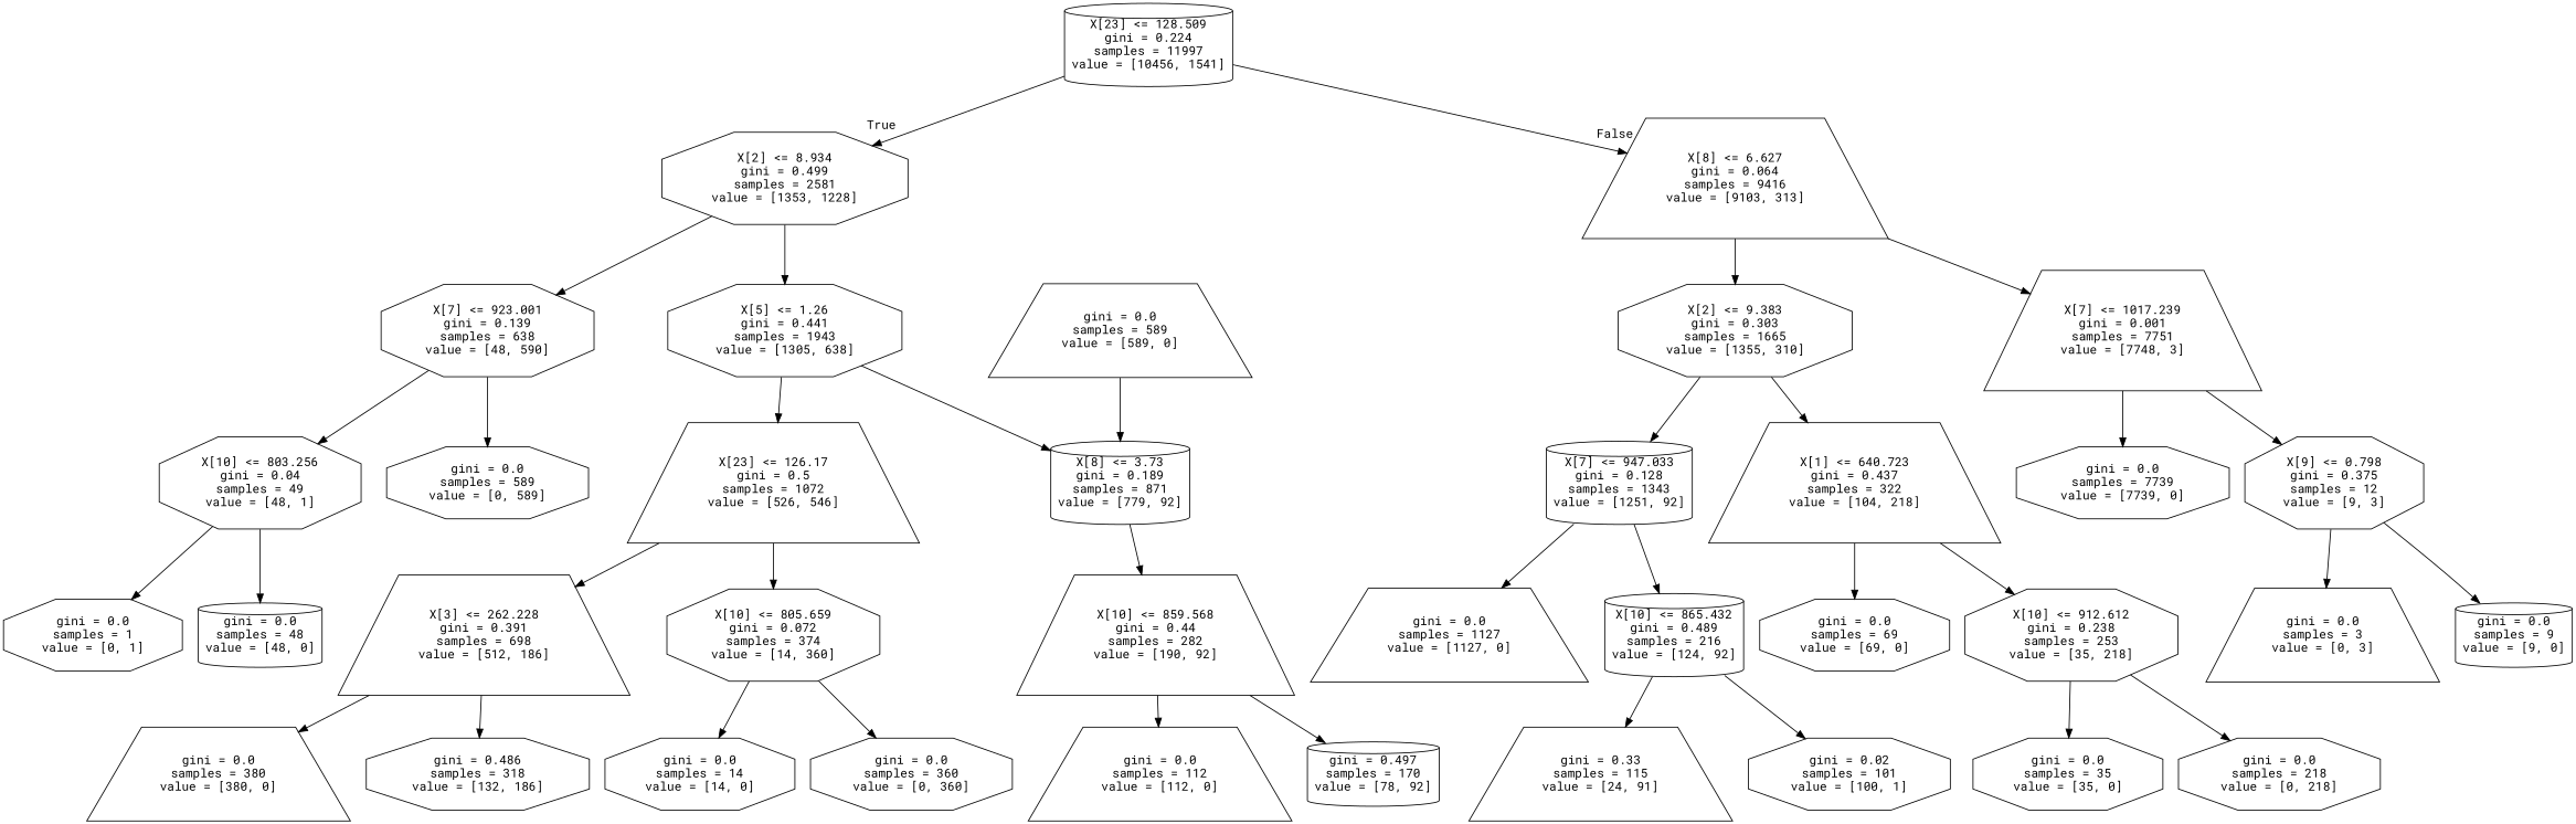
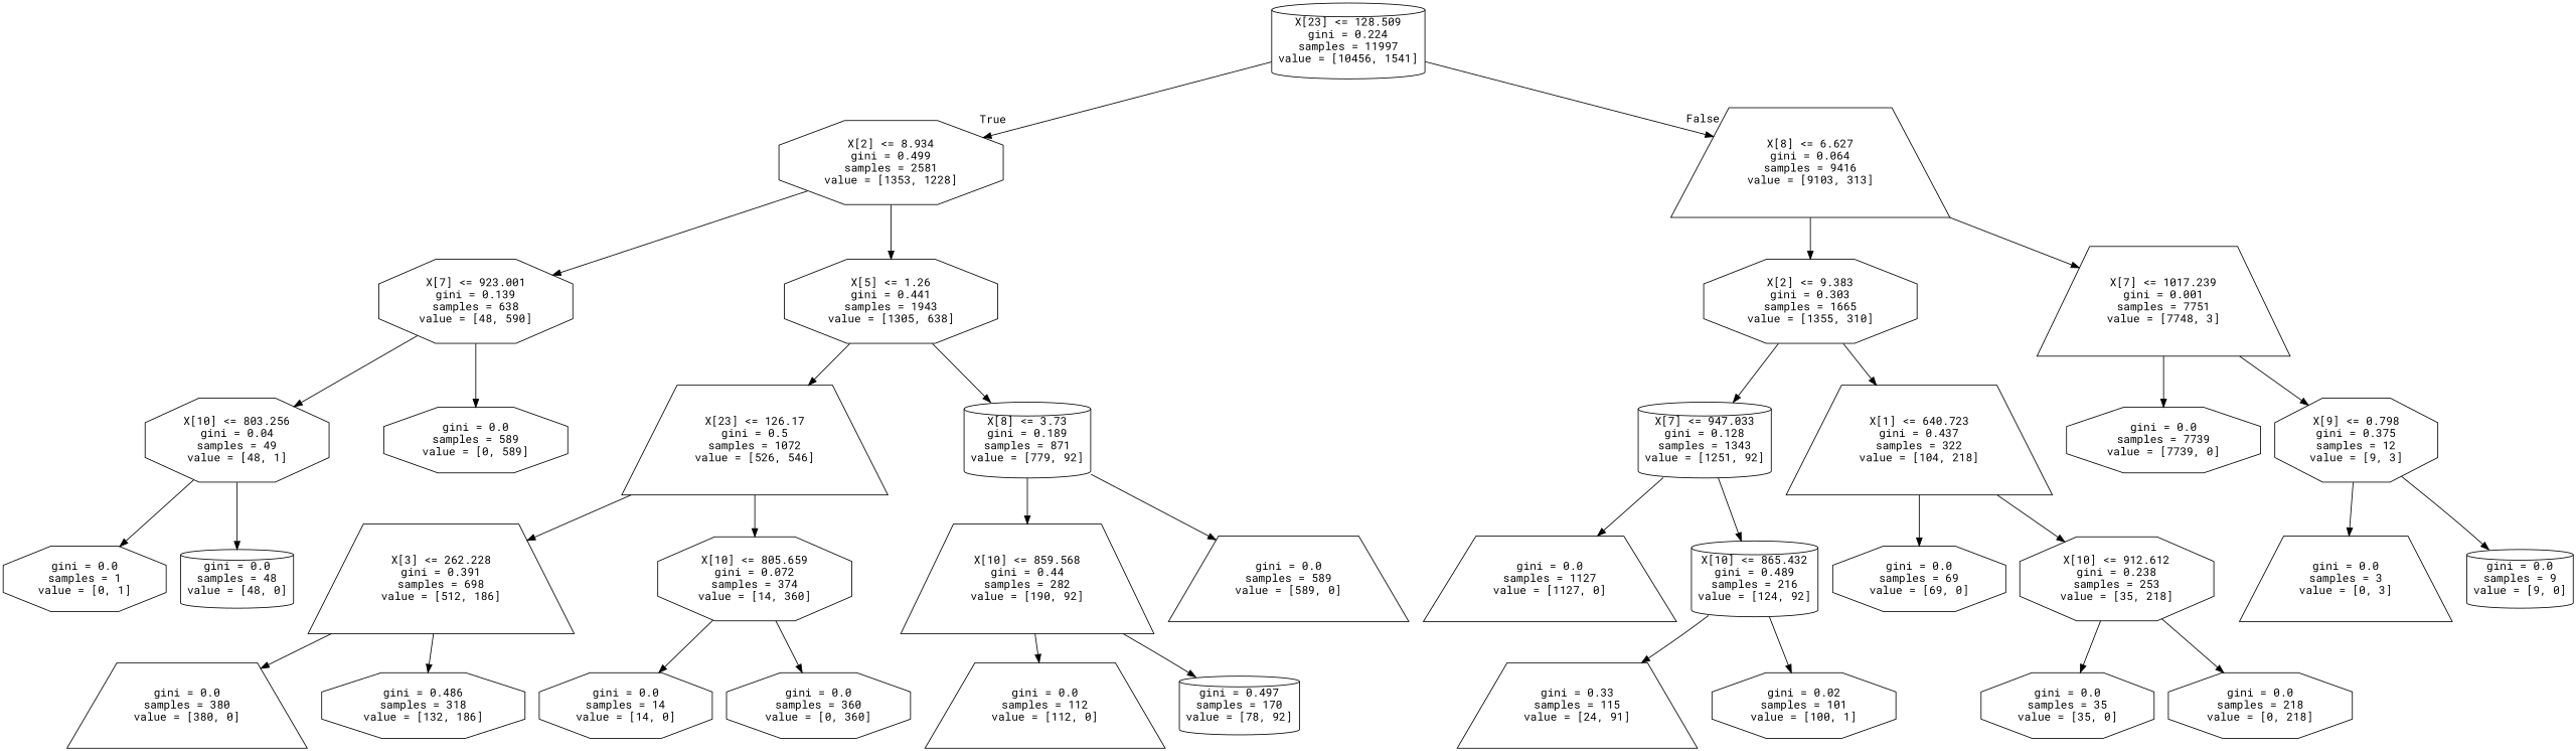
  digraph {
    fontname="Roboto Mono"
    node [fontname="Roboto Mono" shape=octagon]
    edge [fontname="Roboto Mono"]
    n1 [label="X[23] <= 128.509\ngini = 0.224\nsamples = 11997\nvalue = [10456, 1541]" shape=cylinder]
    n2 [label="X[2] <= 8.934\ngini = 0.499\nsamples = 2581\nvalue = [1353, 1228]"]
    n3 [label="X[8] <= 6.627\ngini = 0.064\nsamples = 9416\nvalue = [9103, 313]" shape=trapezium]
    n4 [label="X[7] <= 923.001\ngini = 0.139\nsamples = 638\nvalue = [48, 590]"]
    n5 [label="X[5] <= 1.26\ngini = 0.441\nsamples = 1943\nvalue = [1305, 638]"]
    n6 [label="X[2] <= 9.383\ngini = 0.303\nsamples = 1665\nvalue = [1355, 310]"]
    n7 [label="X[7] <= 1017.239\ngini = 0.001\nsamples = 7751\nvalue = [7748, 3]" shape=trapezium]
    n8 [label="X[10] <= 803.256\ngini = 0.04\nsamples = 49\nvalue = [48, 1]"]
    n9 [label="gini = 0.0\nsamples = 589\nvalue = [0, 589]"]
    n10 [label="X[23] <= 126.17\ngini = 0.5\nsamples = 1072\nvalue = [526, 546]" shape=trapezium]
    n11 [label="X[8] <= 3.73\ngini = 0.189\nsamples = 871\nvalue = [779, 92]" shape=cylinder]
    n12 [label="gini = 0.0\nsamples = 1\nvalue = [0, 1]"]
    n13 [label="gini = 0.0\nsamples = 48\nvalue = [48, 0]" shape=cylinder]
    n14 [label="X[3] <= 262.228\ngini = 0.391\nsamples = 698\nvalue = [512, 186]" shape=trapezium]
    n15 [label="X[10] <= 805.659\ngini = 0.072\nsamples = 374\nvalue = [14, 360]"]
    n16 [label="X[10] <= 859.568\ngini = 0.44\nsamples = 282\nvalue = [190, 92]" shape=trapezium]
    n17 [label="gini = 0.0\nsamples = 589\nvalue = [589, 0]" shape=trapezium]
    n18 [label="gini = 0.0\nsamples = 380\nvalue = [380, 0]" shape=trapezium]
    n19 [label="gini = 0.486\nsamples = 318\nvalue = [132, 186]"]
    n20 [label="gini = 0.0\nsamples = 14\nvalue = [14, 0]"]
    n21 [label="gini = 0.0\nsamples = 360\nvalue = [0, 360]"]
    n22 [label="gini = 0.0\nsamples = 112\nvalue = [112, 0]" shape=trapezium]
    n23 [label="gini = 0.497\nsamples = 170\nvalue = [78, 92]" shape=cylinder]
    n24 [label="X[7] <= 947.033\ngini = 0.128\nsamples = 1343\nvalue = [1251, 92]" shape=cylinder]
    n25 [label="X[1] <= 640.723\ngini = 0.437\nsamples = 322\nvalue = [104, 218]" shape=trapezium]
    n26 [label="gini = 0.0\nsamples = 7739\nvalue = [7739, 0]"]
    n27 [label="X[9] <= 0.798\ngini = 0.375\nsamples = 12\nvalue = [9, 3]"]
    n28 [label="gini = 0.0\nsamples = 1127\nvalue = [1127, 0]" shape=trapezium]
    n29 [label="X[10] <= 865.432\ngini = 0.489\nsamples = 216\nvalue = [124, 92]" shape=cylinder]
    n30 [label="gini = 0.0\nsamples = 69\nvalue = [69, 0]"]
    n31 [label="X[10] <= 912.612\ngini = 0.238\nsamples = 253\nvalue = [35, 218]"]
    n32 [label="gini = 0.33\nsamples = 115\nvalue = [24, 91]" shape=trapezium]
    n33 [label="gini = 0.02\nsamples = 101\nvalue = [100, 1]"]
    n34 [label="gini = 0.0\nsamples = 35\nvalue = [35, 0]"]
    n35 [label="gini = 0.0\nsamples = 218\nvalue = [0, 218]"]
    n36 [label="gini = 0.0\nsamples = 3\nvalue = [0, 3]" shape=trapezium]
    n37 [label="gini = 0.0\nsamples = 9\nvalue = [9, 0]" shape=cylinder]
    n1 -> n2 [headlabel=True labelangle=45 labeldistance=2.5]
    n1 -> n3 [headlabel=False labelangle=-45 labeldistance=2.5]
    n2 -> n4
    n2 -> n5
    n3 -> n6
    n3 -> n7
    n4 -> n8
    n4 -> n9
    n5 -> n10
    n5 -> n11
    n6 -> n24
    n6 -> n25
    n7 -> n26
    n7 -> n27
    n8 -> n12
    n8 -> n13
    n10 -> n14
    n10 -> n15
    n11 -> n16
-   n17 -> n11
+   n11 -> n17
    n14 -> n18
    n14 -> n19
    n15 -> n20
    n15 -> n21
    n16 -> n22
    n16 -> n23
    n24 -> n28
    n24 -> n29
    n25 -> n30
    n25 -> n31
    n27 -> n36
    n27 -> n37
    n29 -> n32
    n29 -> n33
    n31 -> n34
    n31 -> n35
  }
